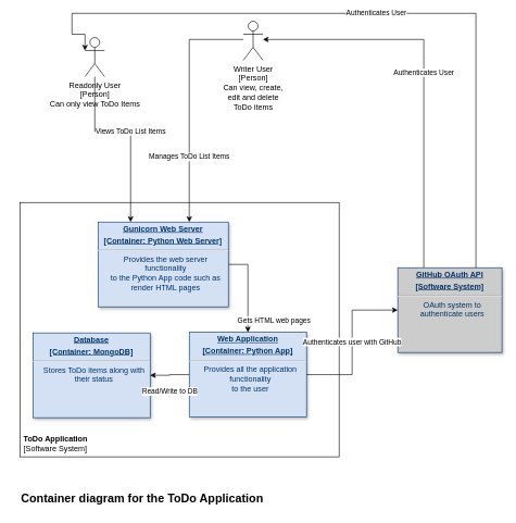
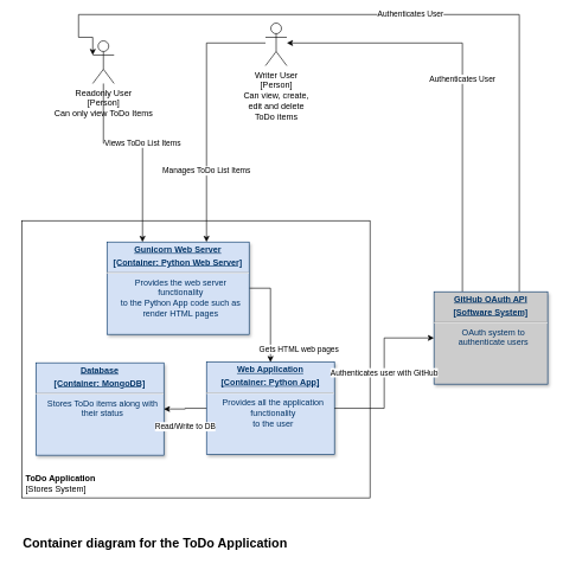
  <mxCell id="0" />
  <mxCell id="1" parent="0" />
  <mxCell id="2" value="" style="rounded=0;whiteSpace=wrap;html=1;fillColor=none;" vertex="1" parent="1"><mxGeometry x="30" y="310" width="490" height="390" as="geometry" /></mxCell>
  <mxCell id="3" value="Authenticates User" style="edgeStyle=orthogonalEdgeStyle;rounded=0;orthogonalLoop=1;jettySize=auto;html=1;exitX=0.25;exitY=0;exitDx=0;exitDy=0;" edge="1" parent="1" source="5" target="9"><mxGeometry relative="1" as="geometry"><Array as="points"><mxPoint x="650" y="60" /></Array></mxGeometry></mxCell>
  <mxCell id="4" value="Authenticates User" style="edgeStyle=orthogonalEdgeStyle;rounded=0;orthogonalLoop=1;jettySize=auto;html=1;exitX=0.75;exitY=0;exitDx=0;exitDy=0;entryX=0;entryY=0.333;entryDx=0;entryDy=0;entryPerimeter=0;" edge="1" parent="1" source="5" target="7"><mxGeometry relative="1" as="geometry"><Array as="points"><mxPoint x="730" y="20" /><mxPoint x="110" y="20" /><mxPoint x="110" y="52" /></Array></mxGeometry></mxCell>
  <mxCell id="5" value="&lt;p style=&quot;margin: 4px 0px 0px ; text-decoration: underline&quot;&gt;&lt;b&gt;GitHub OAuth API&lt;/b&gt;&lt;/p&gt;&lt;p style=&quot;margin: 4px 0px 0px ; text-decoration: underline&quot;&gt;&lt;b&gt;[Software System]&lt;/b&gt;&lt;/p&gt;&lt;hr&gt;&lt;p style=&quot;margin: 0px ; margin-left: 8px&quot;&gt;OAuth system to&lt;/p&gt;&lt;p style=&quot;margin: 0px ; margin-left: 8px&quot;&gt;authenticate users&lt;/p&gt;" style="verticalAlign=top;align=center;overflow=fill;fontSize=12;fontFamily=Helvetica;html=1;strokeColor=#003366;shadow=1;fillColor=#CCCCCC;fontColor=#003366" parent="1" vertex="1"><mxGeometry x="610" y="410" width="160" height="130" as="geometry" /></mxCell>
  <mxCell id="6" value="Views ToDo List Items" style="edgeStyle=orthogonalEdgeStyle;rounded=0;orthogonalLoop=1;jettySize=auto;html=1;entryX=0.25;entryY=0;entryDx=0;entryDy=0;" edge="1" parent="1" source="7" target="13"><mxGeometry relative="1" as="geometry"><mxPoint x="152.5" y="310" as="targetPoint" /><Array as="points"><mxPoint x="145" y="201" /><mxPoint x="200" y="201" /></Array></mxGeometry></mxCell>
  <mxCell id="7" value="Readonly User&lt;br&gt;[Person]&lt;br&gt;Can only view ToDo Items" style="shape=umlActor;verticalLabelPosition=bottom;verticalAlign=top;html=1;outlineConnect=0;" vertex="1" parent="1"><mxGeometry x="130" y="57" width="30" height="60" as="geometry" /></mxCell>
  <mxCell id="8" value="Manages ToDo List Items" style="edgeStyle=orthogonalEdgeStyle;rounded=0;orthogonalLoop=1;jettySize=auto;html=1;entryX=0.7;entryY=0;entryDx=0;entryDy=0;entryPerimeter=0;" edge="1" parent="1" source="9" target="13"><mxGeometry x="0.449" relative="1" as="geometry"><mxPoint x="397.5" y="310" as="targetPoint" /><Array as="points"><mxPoint x="290" y="60" /></Array><mxPoint as="offset" /></mxGeometry></mxCell>
  <mxCell id="9" value="Writer User&lt;br&gt;[Person]&lt;br&gt;Can view, create,&lt;br&gt;edit and delete&lt;br&gt;ToDo items" style="shape=umlActor;verticalLabelPosition=bottom;verticalAlign=top;html=1;outlineConnect=0;" vertex="1" parent="1"><mxGeometry x="373" y="32" width="30" height="60" as="geometry" /></mxCell>
- <mxCell id="10" value="&lt;div style=&quot;text-align: left&quot;&gt;&lt;b&gt;ToDo Application&lt;/b&gt;&lt;/div&gt;&lt;div style=&quot;text-align: left&quot;&gt;[Software System]&lt;/div&gt;" style="text;html=1;strokeColor=none;fillColor=none;align=center;verticalAlign=middle;whiteSpace=wrap;rounded=0;" vertex="1" parent="1"><mxGeometry x="20" y="650" width="130" height="60" as="geometry" /></mxCell>
+ <mxCell id="10" value="&lt;div style=&quot;text-align: left&quot;&gt;&lt;b&gt;ToDo Application&lt;/b&gt;&lt;/div&gt;&lt;div style=&quot;text-align: left&quot;&gt;[Stores System]&lt;/div&gt;" style="text;html=1;strokeColor=none;fillColor=none;align=center;verticalAlign=middle;whiteSpace=wrap;rounded=0;" vertex="1" parent="1"><mxGeometry x="20" y="650" width="130" height="60" as="geometry" /></mxCell>
  <mxCell id="11" value="&lt;p style=&quot;margin: 4px 0px 0px ; text-decoration: underline&quot;&gt;&lt;b&gt;Web Application&lt;/b&gt;&lt;/p&gt;&lt;p style=&quot;margin: 4px 0px 0px ; text-decoration: underline&quot;&gt;&lt;b&gt;[Container: Python App]&lt;/b&gt;&lt;/p&gt;&lt;hr&gt;&lt;p style=&quot;margin: 0px ; margin-left: 8px&quot;&gt;Provides all the application&lt;/p&gt;&lt;p style=&quot;margin: 0px ; margin-left: 8px&quot;&gt;functionality&lt;/p&gt;&lt;p style=&quot;margin: 0px ; margin-left: 8px&quot;&gt;to the user&lt;/p&gt;" style="verticalAlign=top;align=center;overflow=fill;fontSize=12;fontFamily=Helvetica;html=1;strokeColor=#003366;shadow=1;fillColor=#D4E1F5;fontColor=#003366" vertex="1" parent="1"><mxGeometry x="290" y="509" width="180" height="130" as="geometry" /></mxCell>
  <mxCell id="12" value="Gets HTML web pages" style="edgeStyle=orthogonalEdgeStyle;rounded=0;orthogonalLoop=1;jettySize=auto;html=1;exitX=1;exitY=0.5;exitDx=0;exitDy=0;" edge="1" parent="1" source="13" target="11"><mxGeometry x="0.716" y="40" relative="1" as="geometry"><mxPoint y="1" as="offset" /></mxGeometry></mxCell>
  <mxCell id="13" value="&lt;p style=&quot;margin: 4px 0px 0px ; text-decoration: underline&quot;&gt;&lt;b&gt;Gunicorn Web Server&lt;/b&gt;&lt;/p&gt;&lt;p style=&quot;margin: 4px 0px 0px ; text-decoration: underline&quot;&gt;&lt;b&gt;[Container: Python Web Server]&lt;/b&gt;&lt;/p&gt;&lt;hr&gt;&lt;p style=&quot;margin: 0px ; margin-left: 8px&quot;&gt;Provides the web server&lt;/p&gt;&lt;p style=&quot;margin: 0px ; margin-left: 8px&quot;&gt;functionality&lt;/p&gt;&lt;p style=&quot;margin: 0px ; margin-left: 8px&quot;&gt;to the Python App code such as&lt;br&gt;&lt;/p&gt;&lt;p style=&quot;margin: 0px ; margin-left: 8px&quot;&gt;render HTML pages&lt;/p&gt;" style="verticalAlign=top;align=center;overflow=fill;fontSize=12;fontFamily=Helvetica;html=1;strokeColor=#003366;shadow=1;fillColor=#D4E1F5;fontColor=#003366" vertex="1" parent="1"><mxGeometry x="150" y="340" width="200" height="130" as="geometry" /></mxCell>
  <mxCell id="14" value="&lt;p style=&quot;margin: 4px 0px 0px ; text-decoration: underline&quot;&gt;&lt;b&gt;Database&lt;/b&gt;&lt;/p&gt;&lt;p style=&quot;margin: 4px 0px 0px ; text-decoration: underline&quot;&gt;&lt;b&gt;[Container: MongoDB]&lt;/b&gt;&lt;/p&gt;&lt;hr&gt;&lt;p style=&quot;margin: 0px ; margin-left: 8px&quot;&gt;Stores ToDo items along with&lt;/p&gt;&lt;p style=&quot;margin: 0px ; margin-left: 8px&quot;&gt;their&amp;nbsp;&lt;span&gt;status&lt;/span&gt;&lt;/p&gt;" style="verticalAlign=top;align=center;overflow=fill;fontSize=12;fontFamily=Helvetica;html=1;strokeColor=#003366;shadow=1;fillColor=#D4E1F5;fontColor=#003366" vertex="1" parent="1"><mxGeometry x="50" y="510" width="180" height="130" as="geometry" /></mxCell>
  <mxCell id="15" value="&lt;b&gt;&lt;font style=&quot;font-size: 18px&quot;&gt;Container diagram for the ToDo Application&lt;/font&gt;&lt;/b&gt;" style="text;html=1;strokeColor=none;fillColor=none;align=left;verticalAlign=middle;whiteSpace=wrap;rounded=0;" vertex="1" parent="1"><mxGeometry x="30" y="750" width="380" height="30" as="geometry" /></mxCell>
  <mxCell id="16" value="Authenticates user with GitHub" style="edgeStyle=orthogonalEdgeStyle;rounded=0;orthogonalLoop=1;jettySize=auto;html=1;entryX=0;entryY=0.5;entryDx=0;entryDy=0;" edge="1" parent="1" source="11" target="5"><mxGeometry relative="1" as="geometry"><mxPoint x="520" y="475" as="sourcePoint" /></mxGeometry></mxCell>
  <mxCell id="17" value="Read/Write to DB" style="edgeStyle=orthogonalEdgeStyle;rounded=0;orthogonalLoop=1;jettySize=auto;html=1;exitX=0;exitY=0.5;exitDx=0;exitDy=0;entryX=1;entryY=0.5;entryDx=0;entryDy=0;" edge="1" parent="1" source="11" target="14"><mxGeometry x="0.016" y="25" relative="1" as="geometry"><mxPoint as="offset" /></mxGeometry></mxCell>
